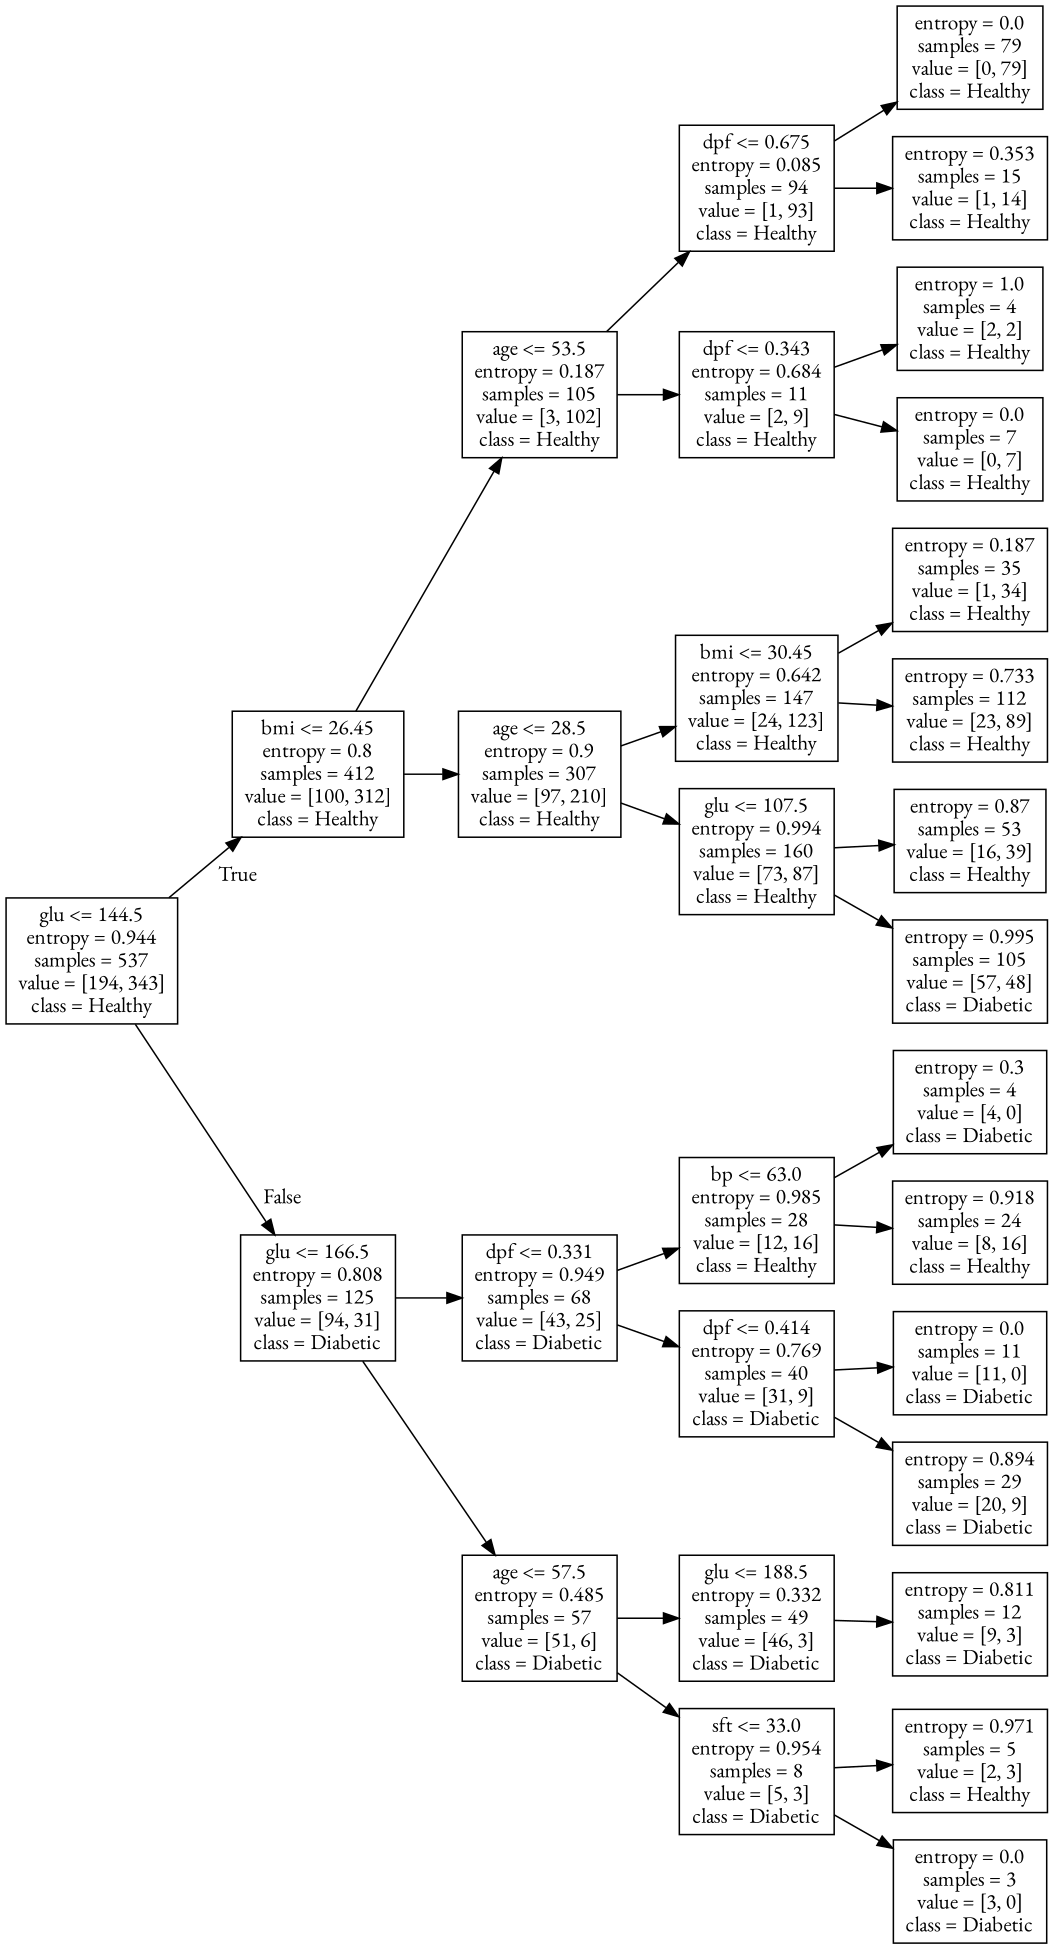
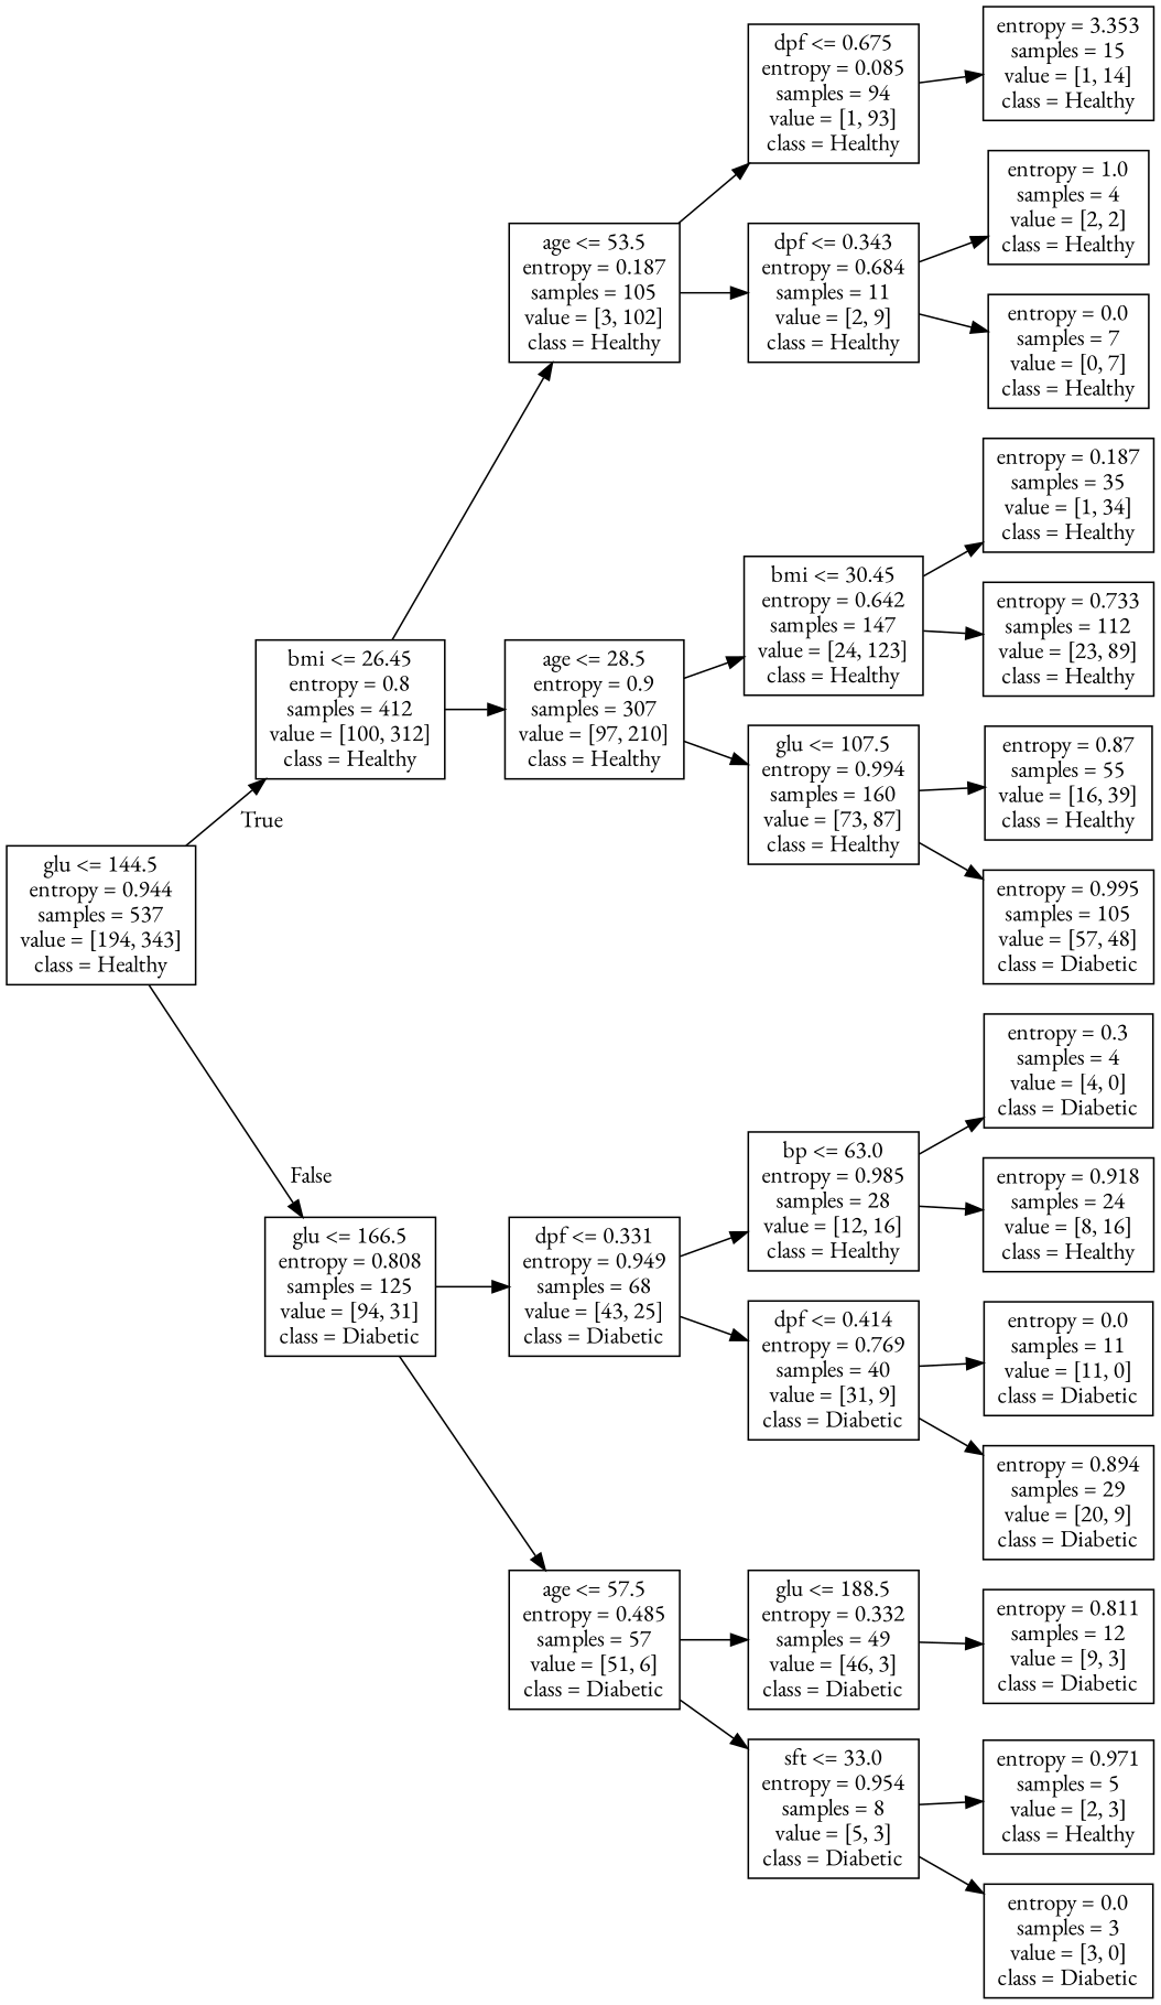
  digraph {
    fontname="EB Garamond"
    rankdir=LR
    node [fontname="EB Garamond" shape=box]
    edge [fontname="EB Garamond"]
    n1 [label="glu <= 144.5\nentropy = 0.944\nsamples = 537\nvalue = [194, 343]\nclass = Healthy"]
    n2 [label="bmi <= 26.45\nentropy = 0.8\nsamples = 412\nvalue = [100, 312]\nclass = Healthy"]
    n3 [label="glu <= 166.5\nentropy = 0.808\nsamples = 125\nvalue = [94, 31]\nclass = Diabetic"]
    n4 [label="age <= 53.5\nentropy = 0.187\nsamples = 105\nvalue = [3, 102]\nclass = Healthy"]
    n5 [label="age <= 28.5\nentropy = 0.9\nsamples = 307\nvalue = [97, 210]\nclass = Healthy"]
    n6 [label="dpf <= 0.331\nentropy = 0.949\nsamples = 68\nvalue = [43, 25]\nclass = Diabetic"]
    n7 [label="age <= 57.5\nentropy = 0.485\nsamples = 57\nvalue = [51, 6]\nclass = Diabetic"]
    n8 [label="dpf <= 0.675\nentropy = 0.085\nsamples = 94\nvalue = [1, 93]\nclass = Healthy"]
    n9 [label="dpf <= 0.343\nentropy = 0.684\nsamples = 11\nvalue = [2, 9]\nclass = Healthy"]
    n10 [label="bmi <= 30.45\nentropy = 0.642\nsamples = 147\nvalue = [24, 123]\nclass = Healthy"]
    n11 [label="glu <= 107.5\nentropy = 0.994\nsamples = 160\nvalue = [73, 87]\nclass = Healthy"]
-   n12 [label="entropy = 0.0\nsamples = 79\nvalue = [0, 79]\nclass = Healthy"]
-   n13 [label="entropy = 0.353\nsamples = 15\nvalue = [1, 14]\nclass = Healthy"]
+   n13 [label="entropy = 3.353\nsamples = 15\nvalue = [1, 14]\nclass = Healthy"]
    n14 [label="entropy = 1.0\nsamples = 4\nvalue = [2, 2]\nclass = Healthy"]
    n15 [label="entropy = 0.0\nsamples = 7\nvalue = [0, 7]\nclass = Healthy"]
    n16 [label="entropy = 0.187\nsamples = 35\nvalue = [1, 34]\nclass = Healthy"]
    n17 [label="entropy = 0.733\nsamples = 112\nvalue = [23, 89]\nclass = Healthy"]
-   n18 [label="entropy = 0.87\nsamples = 53\nvalue = [16, 39]\nclass = Healthy"]
+   n18 [label="entropy = 0.87\nsamples = 55\nvalue = [16, 39]\nclass = Healthy"]
    n19 [label="entropy = 0.995\nsamples = 105\nvalue = [57, 48]\nclass = Diabetic"]
    n20 [label="bp <= 63.0\nentropy = 0.985\nsamples = 28\nvalue = [12, 16]\nclass = Healthy"]
    n21 [label="dpf <= 0.414\nentropy = 0.769\nsamples = 40\nvalue = [31, 9]\nclass = Diabetic"]
    n22 [label="glu <= 188.5\nentropy = 0.332\nsamples = 49\nvalue = [46, 3]\nclass = Diabetic"]
    n23 [label="sft <= 33.0\nentropy = 0.954\nsamples = 8\nvalue = [5, 3]\nclass = Diabetic"]
    n24 [label="entropy = 0.3\nsamples = 4\nvalue = [4, 0]\nclass = Diabetic"]
    n25 [label="entropy = 0.918\nsamples = 24\nvalue = [8, 16]\nclass = Healthy"]
    n26 [label="entropy = 0.0\nsamples = 11\nvalue = [11, 0]\nclass = Diabetic"]
    n27 [label="entropy = 0.894\nsamples = 29\nvalue = [20, 9]\nclass = Diabetic"]
    n28 [label="entropy = 0.811\nsamples = 12\nvalue = [9, 3]\nclass = Diabetic"]
    n29 [label="entropy = 0.971\nsamples = 5\nvalue = [2, 3]\nclass = Healthy"]
    n30 [label="entropy = 0.0\nsamples = 3\nvalue = [3, 0]\nclass = Diabetic"]
    n1 -> n2 [headlabel=True labelangle=45 labeldistance=2.5]
    n1 -> n3 [headlabel=False labelangle=-45 labeldistance=2.5]
    n2 -> n4
    n2 -> n5
    n3 -> n6
    n3 -> n7
    n4 -> n8
    n4 -> n9
    n5 -> n10
    n5 -> n11
    n6 -> n20
    n6 -> n21
    n7 -> n22
    n7 -> n23
-   n8 -> n12
    n8 -> n13
    n9 -> n14
    n9 -> n15
    n10 -> n16
    n10 -> n17
    n11 -> n18
    n11 -> n19
    n20 -> n24
    n20 -> n25
    n21 -> n26
    n21 -> n27
    n22 -> n28
    n23 -> n29
    n23 -> n30
  }
